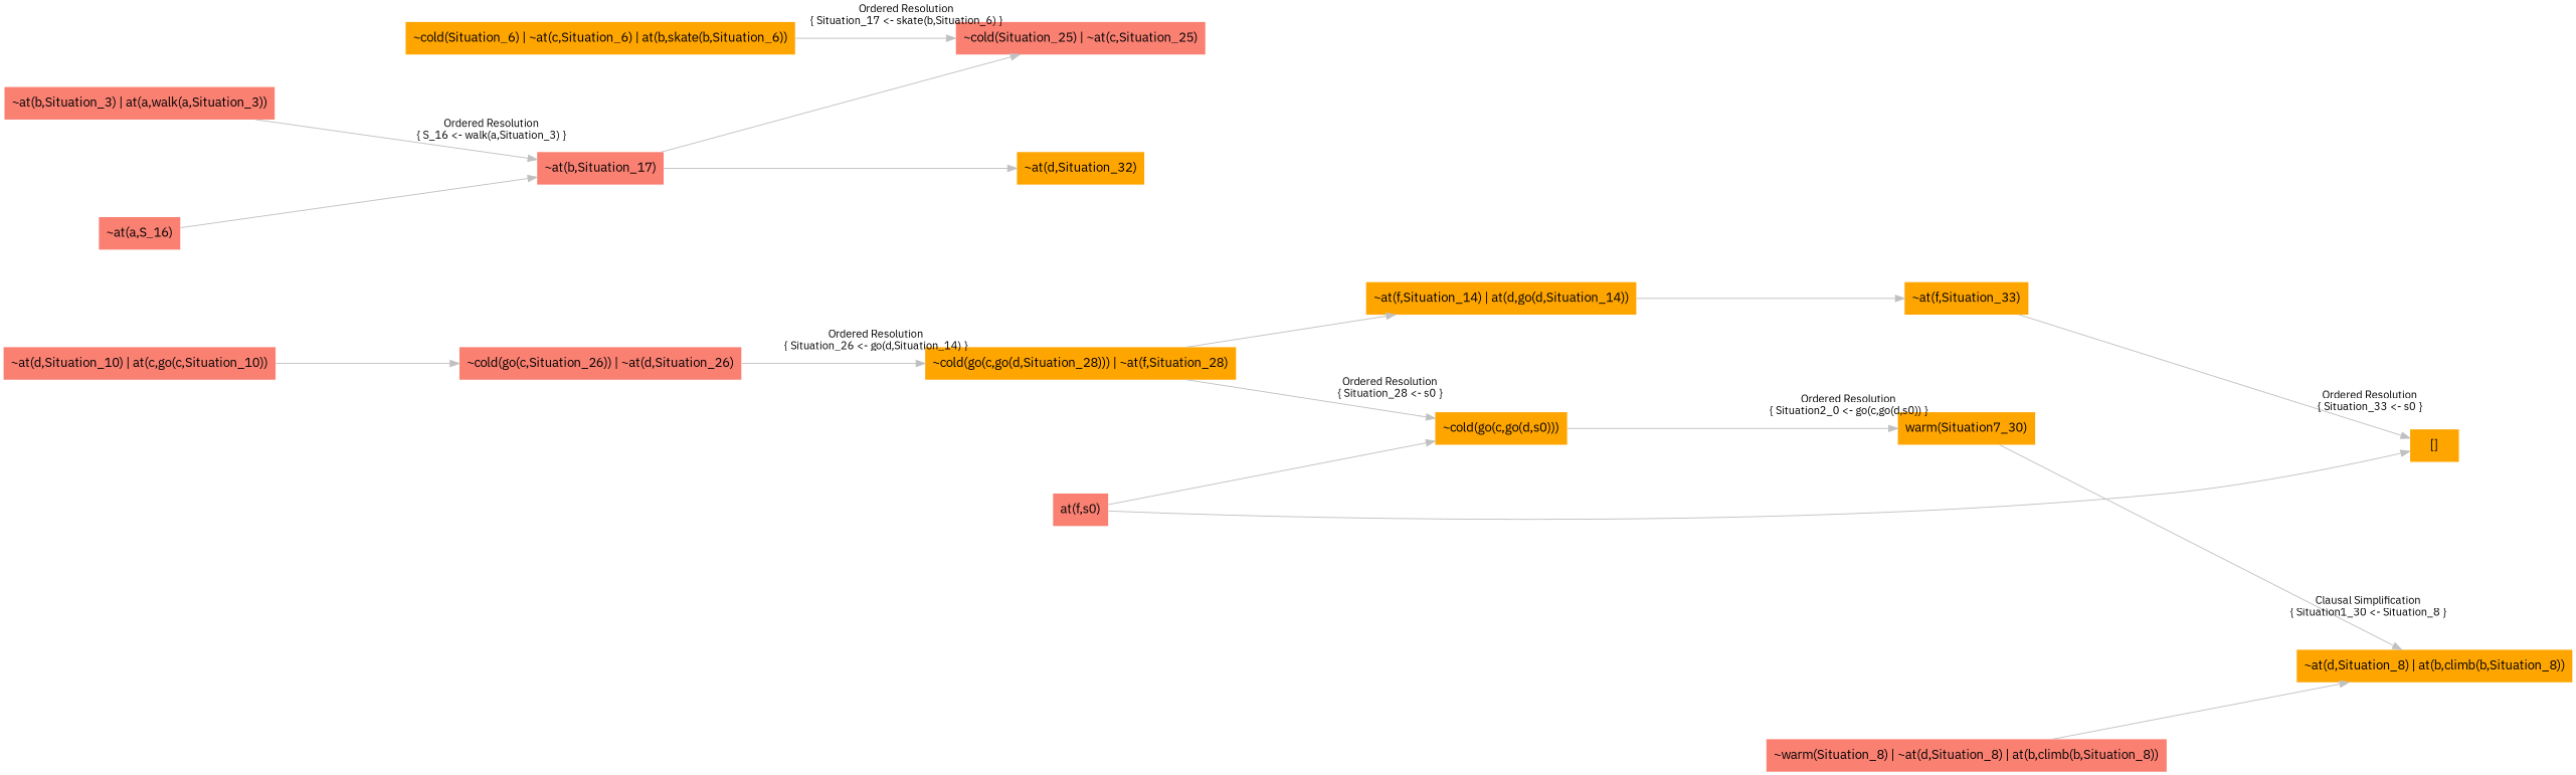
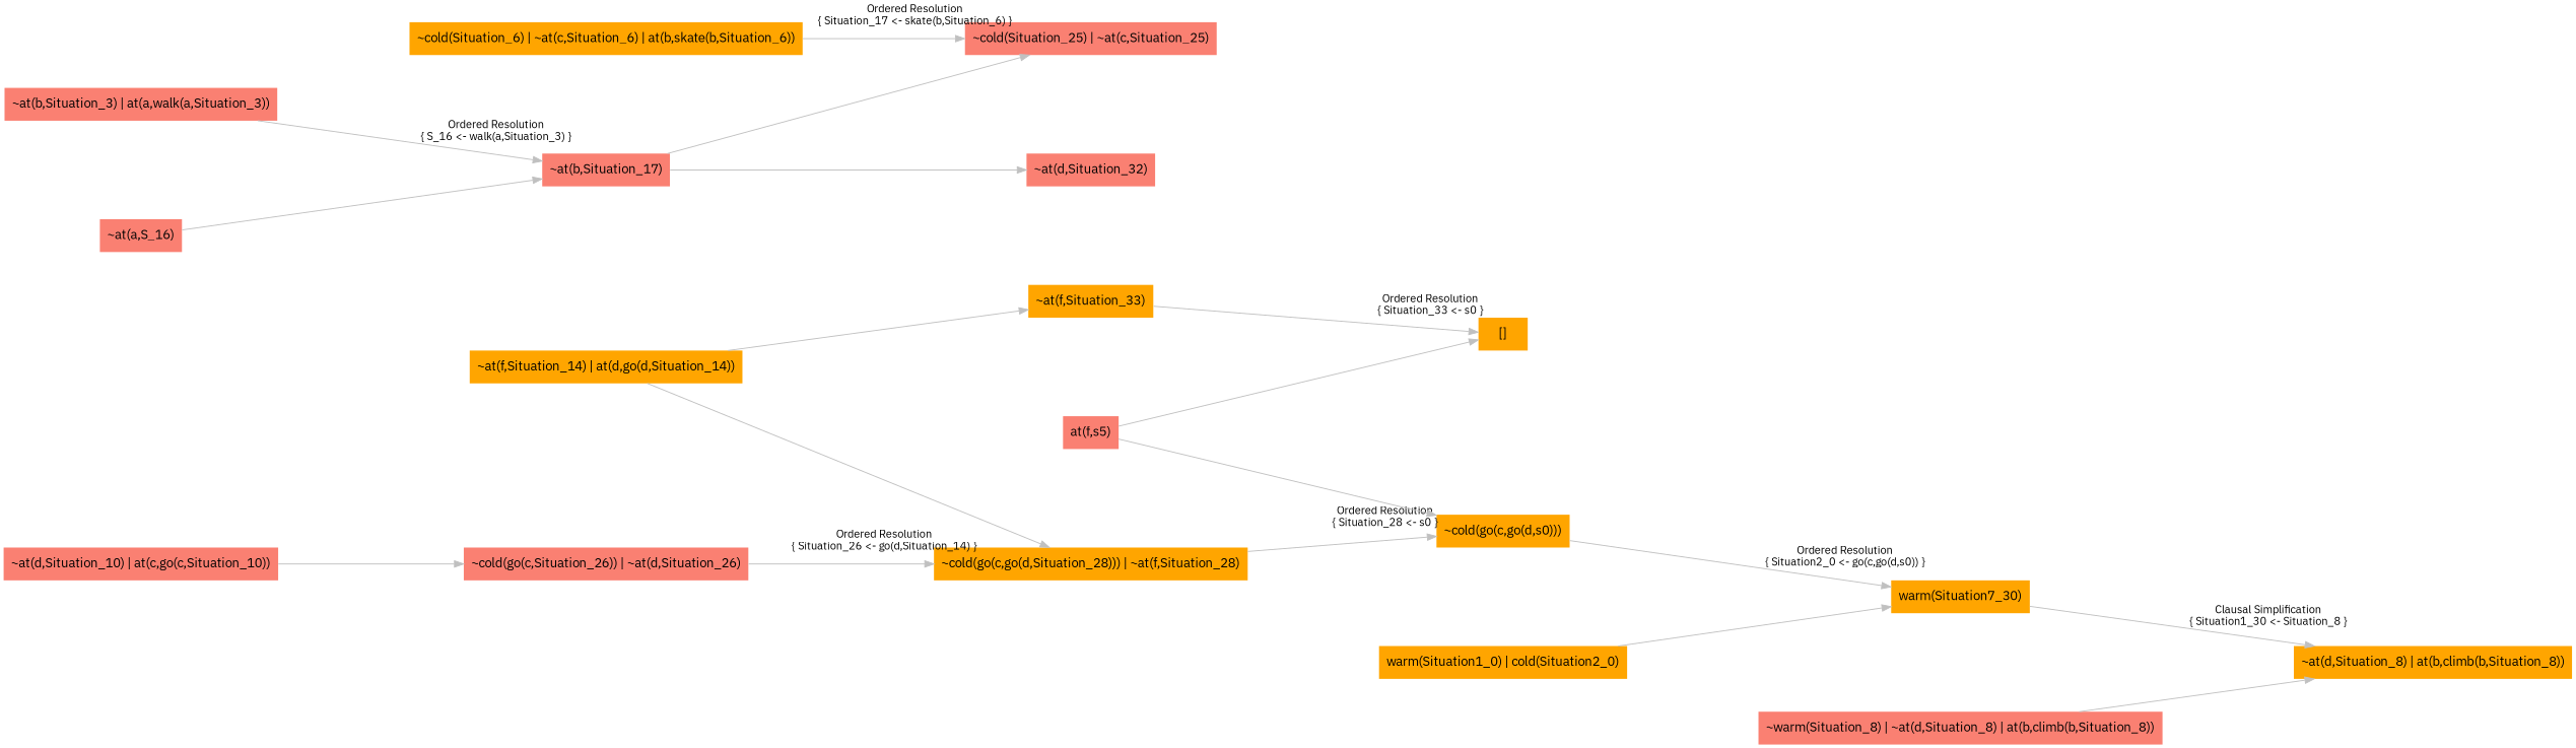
  digraph {
    fontname="IBM Plex Sans"
    nodesep=1.5
    rankdir=LR
    ranksep=2
    node [color=darkgreen fillcolor=orange fontname="IBM Plex Sans" shape=plaintext style=filled]
    edge [color=gray fontname="IBM Plex Sans"]
    "[]"
    "~at(f,Situation_33)" [color=darkorange]
-   "~at(d,Situation_32)"
+   "~at(d,Situation_32)" [fillcolor=salmon]
    n4 [label="warm(Situation7_30)"]
    "~at(d,Situation_8) | at(b,climb(b,Situation_8))" [color=darkorange]
    "~cold(go(c,go(d,s0)))"
    "~cold(go(c,go(d,Situation_28))) | ~at(f,Situation_28)" [color=gray40]
    "~cold(go(c,Situation_26)) | ~at(d,Situation_26)" [color=gray40 fillcolor=salmon]
    "~cold(Situation_25) | ~at(c,Situation_25)" [fillcolor=salmon]
    "~cold(Situation_6) | ~at(c,Situation_6) | at(b,skate(b,Situation_6))" [color=darkorange]
    "~at(b,Situation_17)" [color=darkorange fillcolor=salmon]
    "~at(b,Situation_3) | at(a,walk(a,Situation_3))" [color=darkorange fillcolor=salmon]
    "~at(a,S_16)" [fillcolor=salmon]
    "~at(d,Situation_10) | at(c,go(c,Situation_10))" [color=darkorange fillcolor=salmon]
    "~at(f,Situation_14) | at(d,go(d,Situation_14))"
-   "at(f,s0)" [color=darkorange fillcolor=salmon]
+   "at(f,s0)" [color=darkorange fillcolor=salmon label="at(f,s5)"]
+   "warm(Situation1_0) | cold(Situation2_0)"
    "~warm(Situation_8) | ~at(d,Situation_8) | at(b,climb(b,Situation_8))" [color=gray40 fillcolor=salmon]
    "~at(f,Situation_33)" -> "[]" [headlabel="Ordered Resolution\n{ Situation_33 <- s0 }" labeldistance=6 labelfontcolor=black labelfontsize=12]
    n4 -> "~at(d,Situation_8) | at(b,climb(b,Situation_8))" [headlabel="Clausal Simplification\n{ Situation1_30 <- Situation_8 }" labeldistance=6 labelfontcolor=black labelfontsize=12]
    "~cold(go(c,go(d,s0)))" -> n4 [headlabel="Ordered Resolution\n{ Situation2_0 <- go(c,go(d,s0)) }" labeldistance=6 labelfontcolor=black labelfontsize=12]
    "~cold(go(c,go(d,Situation_28))) | ~at(f,Situation_28)" -> "~cold(go(c,go(d,s0)))" [headlabel="Ordered Resolution\n{ Situation_28 <- s0 }" labeldistance=6 labelfontcolor=black labelfontsize=12]
    "~cold(go(c,Situation_26)) | ~at(d,Situation_26)" -> "~cold(go(c,go(d,Situation_28))) | ~at(f,Situation_28)" [headlabel="Ordered Resolution\n{ Situation_26 <- go(d,Situation_14) }" labeldistance=6 labelfontcolor=black labelfontsize=12]
    "~cold(Situation_6) | ~at(c,Situation_6) | at(b,skate(b,Situation_6))" -> "~cold(Situation_25) | ~at(c,Situation_25)" [headlabel="Ordered Resolution\n{ Situation_17 <- skate(b,Situation_6) }" labeldistance=6 labelfontcolor=black labelfontsize=12]
    "~at(b,Situation_17)" -> "~at(d,Situation_32)"
    "~at(b,Situation_17)" -> "~cold(Situation_25) | ~at(c,Situation_25)"
    "~at(b,Situation_3) | at(a,walk(a,Situation_3))" -> "~at(b,Situation_17)" [headlabel="Ordered Resolution\n{ S_16 <- walk(a,Situation_3) }" labeldistance=6 labelfontcolor=black labelfontsize=12]
    "~at(a,S_16)" -> "~at(b,Situation_17)"
    "~at(d,Situation_10) | at(c,go(c,Situation_10))" -> "~cold(go(c,Situation_26)) | ~at(d,Situation_26)"
    "~at(f,Situation_14) | at(d,go(d,Situation_14))" -> "~at(f,Situation_33)"
-   "~cold(go(c,go(d,Situation_28))) | ~at(f,Situation_28)" -> "~at(f,Situation_14) | at(d,go(d,Situation_14))"
+   "~at(f,Situation_14) | at(d,go(d,Situation_14))" -> "~cold(go(c,go(d,Situation_28))) | ~at(f,Situation_28)"
    "at(f,s0)" -> "[]"
    "at(f,s0)" -> "~cold(go(c,go(d,s0)))"
+   "warm(Situation1_0) | cold(Situation2_0)" -> n4
    "~warm(Situation_8) | ~at(d,Situation_8) | at(b,climb(b,Situation_8))" -> "~at(d,Situation_8) | at(b,climb(b,Situation_8))"
  }
